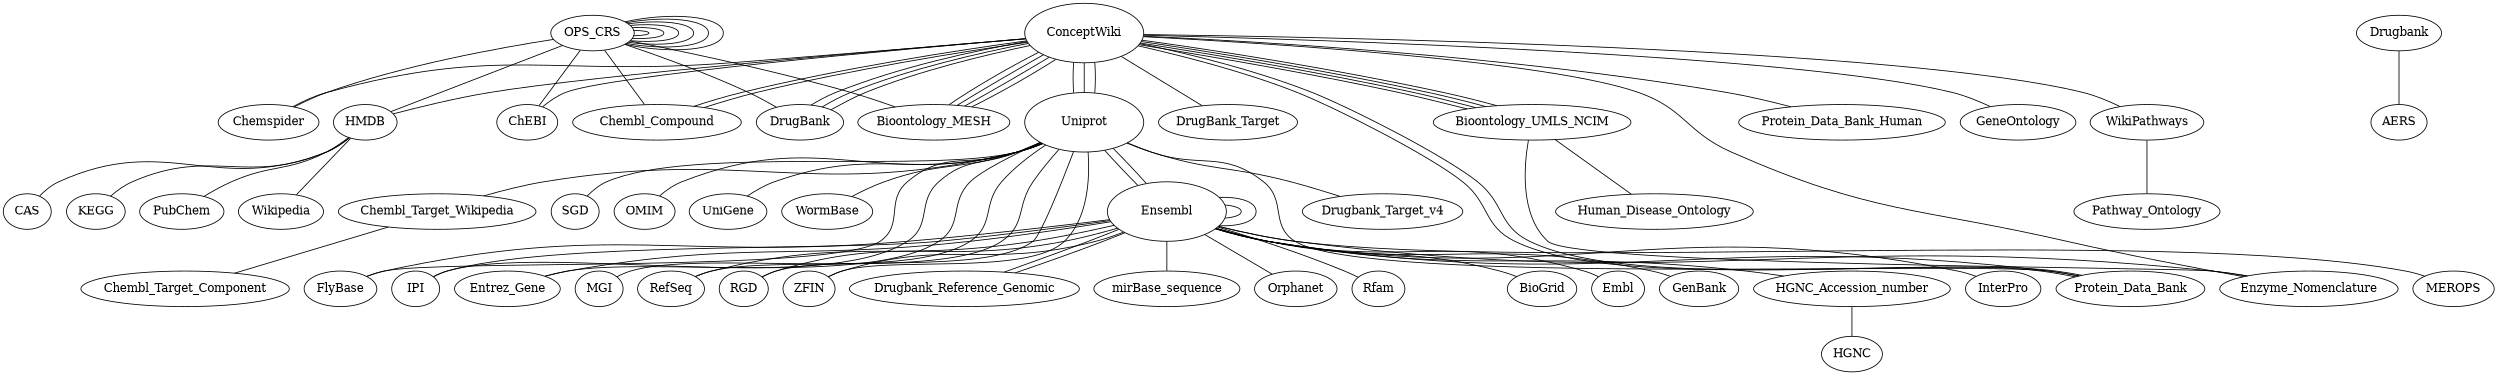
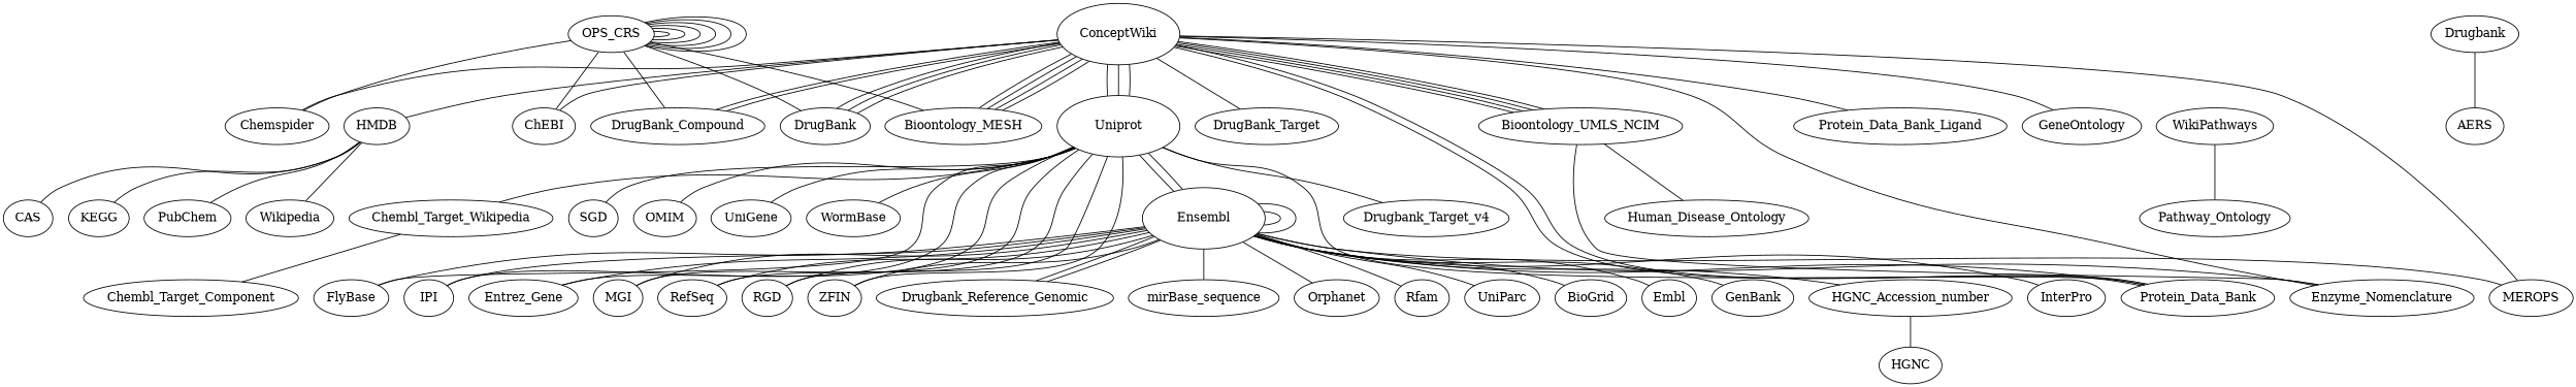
  graph {
    splines=true
    ConceptWiki [height=1 width=2]
    Uniprot [height=1 width=2]
    HMDB [height=0.6 width=0.8]
    ChEBI [height=0.6 width=0.8]
-   Chembl_Compound [height=0.6 width=0.8]
+   Chembl_Compound [height=0.6 width=0.8 label=DrugBank_Compound]
    Chemspider [height=0.6 width=0.8]
    DrugBank [height=0.6 width=0.8]
    DrugBank_Target [height=0.6 width=0.8]
    Enzyme_Nomenclature [height=0.6 width=0.8]
    Bioontology_MESH [height=0.6 width=0.8]
    Bioontology_UMLS_NCIM [height=0.6 width=0.8]
    Protein_Data_Bank [height=0.6 width=0.8]
-   Protein_Data_Bank_Ligand [height=0.6 width=0.8 label=Protein_Data_Bank_Human]
+   Protein_Data_Bank_Ligand [height=0.6 width=0.8]
    GeneOntology [height=0.6 width=0.8]
    WikiPathways [height=0.6 width=0.8]
    Ensembl [height=1 width=2]
    FlyBase [height=0.6 width=0.8]
    IPI [height=0.6 width=0.8]
    Entrez_Gene [height=0.6 width=0.8]
    MGI [height=0.6 width=0.8]
    RefSeq [height=0.6 width=0.8]
    RGD [height=0.6 width=0.8]
    ZFIN [height=0.6 width=0.8]
    n24 [height=0.6 label=Chembl_Target_Wikipedia width=0.8]
    Drugbank_Target_v4 [height=0.6 width=0.8]
    SGD [height=0.6 width=0.8]
    OMIM [height=0.6 width=0.8]
    UniGene [height=0.6 width=0.8]
    WormBase [height=0.6 width=0.8]
    CAS [height=0.6 width=0.8]
    KEGG [height=0.6 width=0.8]
    PubChem [height=0.6 width=0.8]
    Wikipedia [height=0.6 width=0.8]
    Human_Disease_Ontology [height=0.6 width=0.8]
    Pathway_Ontology [height=0.6 width=0.8]
    BioGrid [height=0.6 width=0.8]
    Embl [height=0.6 width=0.8]
    GenBank [height=0.6 width=0.8]
    HGNC_Accession_number [height=0.6 width=0.8]
    InterPro [height=0.6 width=0.8]
    n41 [height=0.6 label=Drugbank_Reference_Genomic width=0.8]
    mirBase_sequence [height=0.6 width=0.8]
    MEROPS [height=0.6 width=0.8]
    Orphanet [height=0.6 width=0.8]
    Rfam [height=0.6 width=0.8]
+   UniParc [height=0.6 width=0.8]
    HGNC [height=0.6 width=0.8]
    Chembl_Target_Component [height=0.6 width=0.8]
    Drugbank [height=0.6 width=0.8]
    AERS [height=0.6 width=0.8]
    OPS_CRS [height=0.6 width=0.8]
    ConceptWiki -- Uniprot
    ConceptWiki -- Uniprot
    ConceptWiki -- Uniprot
    ConceptWiki -- HMDB
    ConceptWiki -- ChEBI
    ConceptWiki -- Chembl_Compound
    ConceptWiki -- Chembl_Compound
    ConceptWiki -- Chemspider
    ConceptWiki -- DrugBank
    ConceptWiki -- DrugBank
    ConceptWiki -- DrugBank
    ConceptWiki -- DrugBank_Target
    ConceptWiki -- Enzyme_Nomenclature
    ConceptWiki -- Bioontology_MESH
    ConceptWiki -- Bioontology_MESH
    ConceptWiki -- Bioontology_MESH
    ConceptWiki -- Bioontology_MESH
    ConceptWiki -- Bioontology_UMLS_NCIM
    ConceptWiki -- Bioontology_UMLS_NCIM
    ConceptWiki -- Bioontology_UMLS_NCIM
    ConceptWiki -- Bioontology_UMLS_NCIM
    ConceptWiki -- Protein_Data_Bank
    ConceptWiki -- Protein_Data_Bank
    ConceptWiki -- Protein_Data_Bank_Ligand
    ConceptWiki -- GeneOntology
-   ConceptWiki -- WikiPathways
+   ConceptWiki -- MEROPS
    Uniprot -- Protein_Data_Bank
    Uniprot -- Ensembl
    Uniprot -- FlyBase
    Uniprot -- IPI
    Uniprot -- Entrez_Gene
    Uniprot -- MGI
    Uniprot -- RefSeq
    Uniprot -- RGD
    Uniprot -- ZFIN
    Uniprot -- n24
    Uniprot -- Drugbank_Target_v4
    Uniprot -- SGD
    Uniprot -- OMIM
    Uniprot -- UniGene
    Uniprot -- WormBase
    HMDB -- CAS
    HMDB -- KEGG
    HMDB -- PubChem
    HMDB -- Wikipedia
    Bioontology_UMLS_NCIM -- Enzyme_Nomenclature
    Bioontology_UMLS_NCIM -- Human_Disease_Ontology
    WikiPathways -- Pathway_Ontology
    Ensembl -- Uniprot
    Ensembl -- Enzyme_Nomenclature
    Ensembl -- Protein_Data_Bank
    Ensembl -- Ensembl
    Ensembl -- Ensembl
    Ensembl -- FlyBase
    Ensembl -- IPI
    Ensembl -- Entrez_Gene
+   Ensembl -- MGI
    Ensembl -- RefSeq
    Ensembl -- RGD
    Ensembl -- ZFIN
    Ensembl -- BioGrid
    Ensembl -- Embl
    Ensembl -- GenBank
    Ensembl -- HGNC_Accession_number
    Ensembl -- InterPro
    Ensembl -- n41
    Ensembl -- n41
    Ensembl -- mirBase_sequence
    Ensembl -- MEROPS
    Ensembl -- Orphanet
    Ensembl -- Rfam
+   Ensembl -- UniParc
    n24 -- Chembl_Target_Component
    HGNC_Accession_number -- HGNC
    Drugbank -- AERS
-   OPS_CRS -- HMDB
    OPS_CRS -- ChEBI
    OPS_CRS -- Chembl_Compound
    OPS_CRS -- Chemspider
    OPS_CRS -- DrugBank
    OPS_CRS -- Bioontology_MESH
    OPS_CRS -- OPS_CRS
    OPS_CRS -- OPS_CRS
    OPS_CRS -- OPS_CRS
    OPS_CRS -- OPS_CRS
    OPS_CRS -- OPS_CRS
    OPS_CRS -- OPS_CRS
  }
